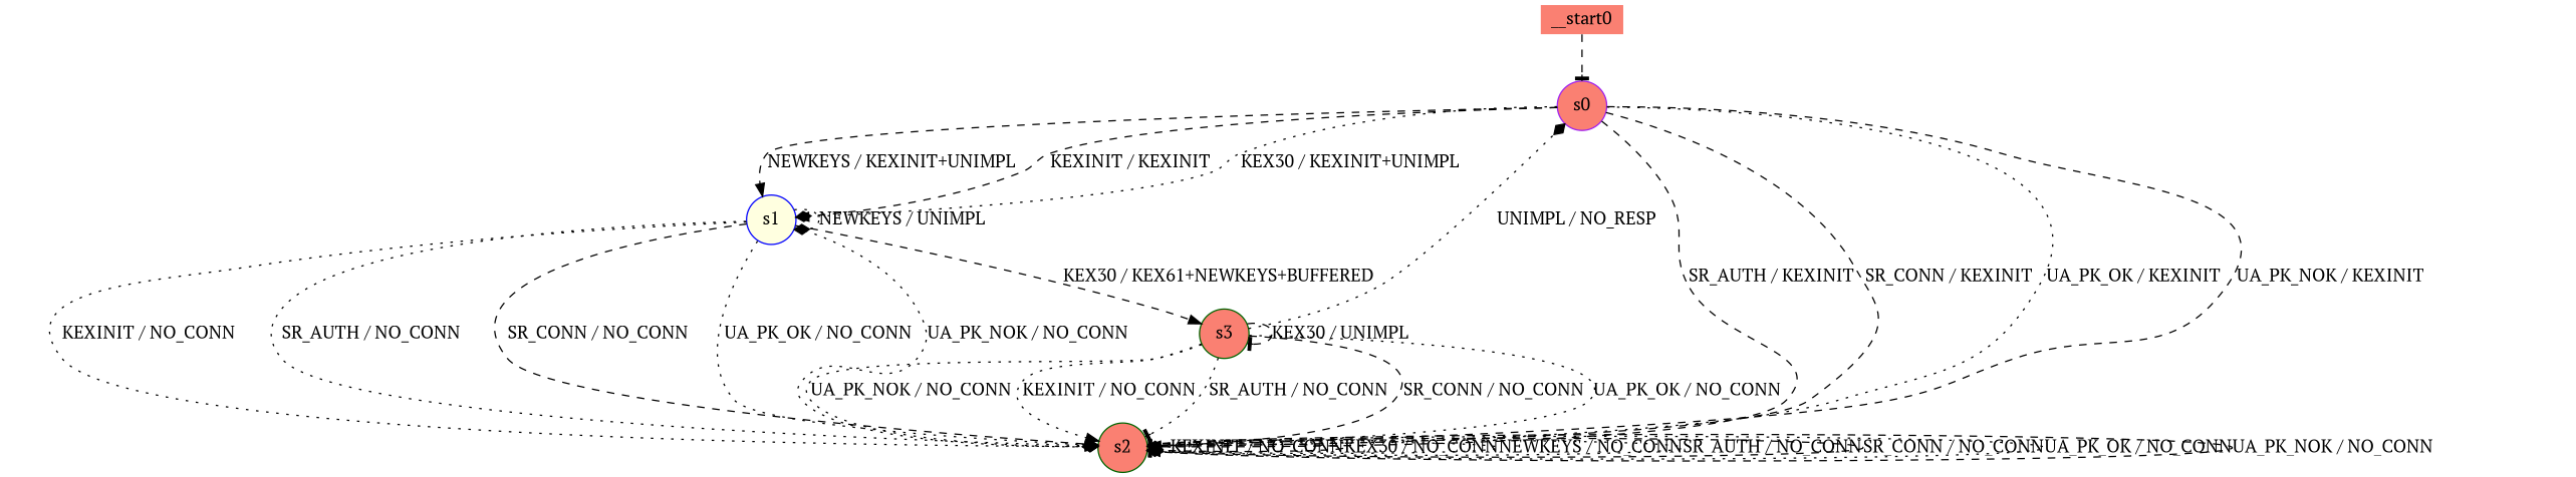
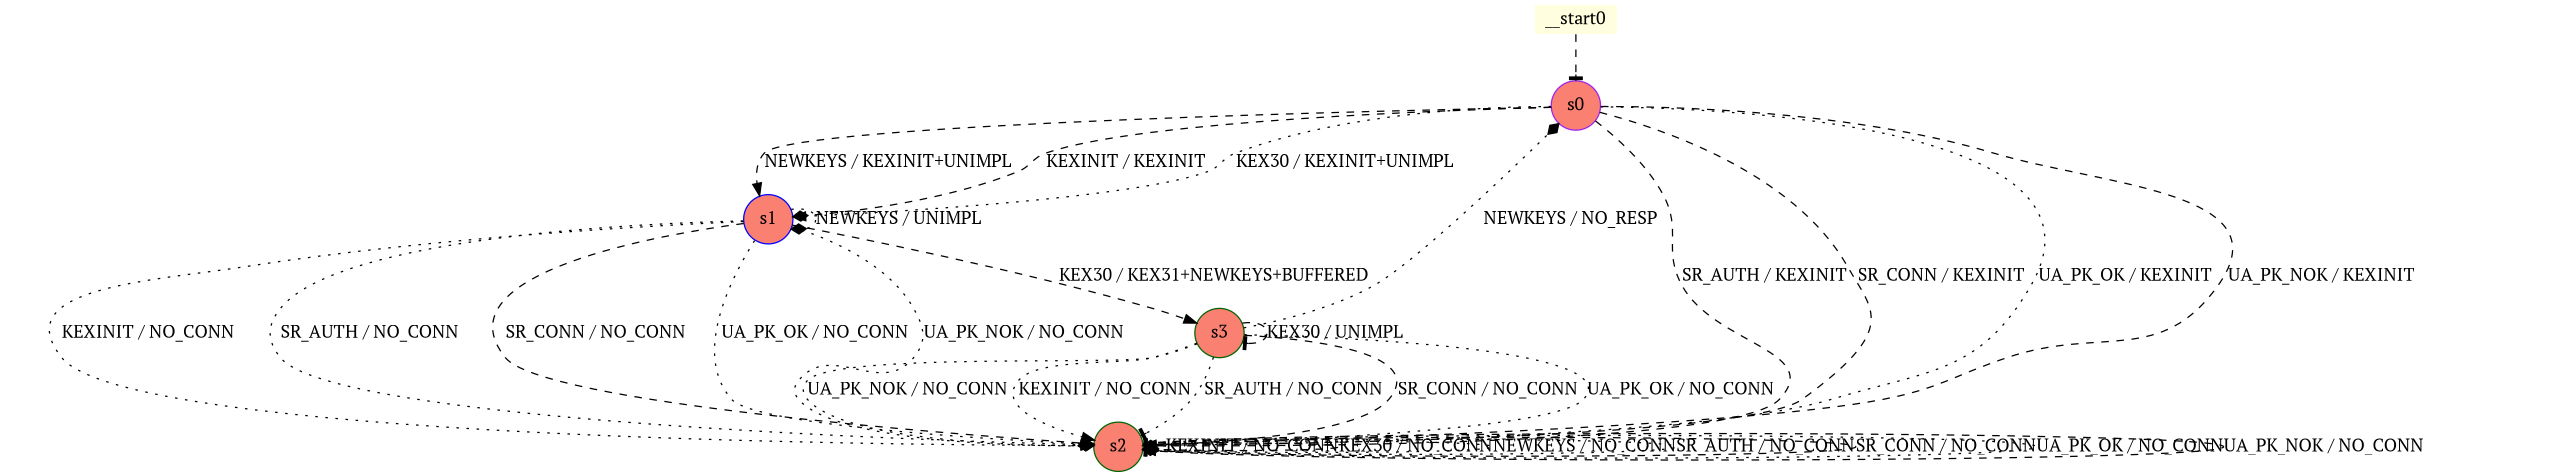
  digraph {
    fontname="PT Serif"
    node [color=darkgreen fillcolor=salmon fontname="PT Serif" shape=circle style=filled]
    edge [arrowhead=normal fontname="PT Serif" style=dotted]
    n1 [color=purple label=s0]
-   n2 [color=blue fillcolor=lightyellow label=s1]
+   n2 [color=blue label=s1]
    n3 [label=s2]
    n4 [label=s3]
-   __start0 [height=0 shape=none width=0]
+   __start0 [fillcolor=lightyellow height=0 shape=none width=0]
    n1 -> n2 [arrowhead=diamond label="KEXINIT / KEXINIT" style=dashed]
    n1 -> n2 [label="KEX30 / KEXINIT+UNIMPL"]
    n1 -> n2 [label="NEWKEYS / KEXINIT+UNIMPL" style=dashed]
    n1 -> n3 [label="SR_AUTH / KEXINIT" style=dashed]
    n1 -> n3 [arrowhead=tee label="SR_CONN / KEXINIT" style=dashed]
    n1 -> n3 [arrowhead=diamond label="UA_PK_OK / KEXINIT"]
    n1 -> n3 [arrowhead=tee label="UA_PK_NOK / KEXINIT" style=dashed]
    n2 -> n2 [arrowhead=diamond label="NEWKEYS / UNIMPL"]
    n2 -> n3 [arrowhead=diamond label="KEXINIT / NO_CONN"]
    n2 -> n3 [label="SR_AUTH / NO_CONN"]
    n2 -> n3 [label="SR_CONN / NO_CONN" style=dashed]
    n2 -> n3 [arrowhead=diamond label="UA_PK_OK / NO_CONN"]
    n2 -> n3 [arrowhead=diamond label="UA_PK_NOK / NO_CONN"]
-   n2 -> n4 [label="KEX30 / KEX61+NEWKEYS+BUFFERED" style=dashed]
+   n2 -> n4 [label="KEX30 / KEX31+NEWKEYS+BUFFERED" style=dashed]
    n3 -> n3 [arrowhead=diamond label="KEXINIT / NO_CONN"]
    n3 -> n3 [arrowhead=diamond label="KEX30 / NO_CONN" style=dashed]
    n3 -> n3 [arrowhead=tee label="NEWKEYS / NO_CONN"]
    n3 -> n3 [arrowhead=tee label="SR_AUTH / NO_CONN"]
    n3 -> n3 [label="SR_CONN / NO_CONN" style=dashed]
    n3 -> n3 [arrowhead=diamond label="UA_PK_OK / NO_CONN"]
    n3 -> n3 [label="UA_PK_NOK / NO_CONN" style=dashed]
-   n4 -> n1 [arrowhead=diamond label="UNIMPL / NO_RESP"]
+   n4 -> n1 [arrowhead=diamond label="NEWKEYS / NO_RESP"]
    n4 -> n3 [label="KEXINIT / NO_CONN"]
    n4 -> n3 [arrowhead=tee label="SR_AUTH / NO_CONN"]
    n4 -> n3 [arrowhead=tee label="SR_CONN / NO_CONN" style=dashed]
    n4 -> n3 [label="UA_PK_OK / NO_CONN"]
    n4 -> n3 [label="UA_PK_NOK / NO_CONN"]
    n4 -> n4 [arrowhead=tee label="KEX30 / UNIMPL" style=dashed]
    __start0 -> n1 [arrowhead=tee style=dashed]
  }
